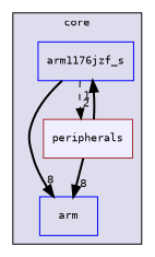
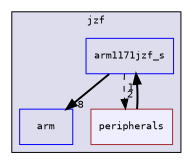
  digraph {
    compound=true
    fontname="DejaVu Sans Mono"
    node [color=blue fontname="DejaVu Sans Mono" fontsize=10 shape=box]
    edge [fontname="DejaVu Sans Mono" headlabel=8 labeldistance=1.5 labelfontname=Helvetica labelfontsize=10 style=bold]
-   n1 [label=arm1176jzf_s]
+   n1 [label=arm1171jzf_s]
    n2 [label=arm]
    n3 [color=brown fillcolor="#eeeeff" label=peripherals pencolor=black style=filled]
    subgraph cluster_1 {
      bgcolor="#ddddee"
      fontsize=10
-     label=core
+     label=jzf
      pencolor=black
      n1
      n2
      n3
    }
    n1 -> n2
    n1 -> n3 [headlabel=2 style=dashed]
    n3 -> n1 [headlabel=1]
-   n3 -> n2
  }
